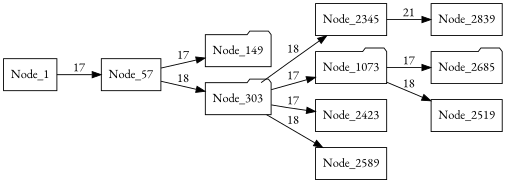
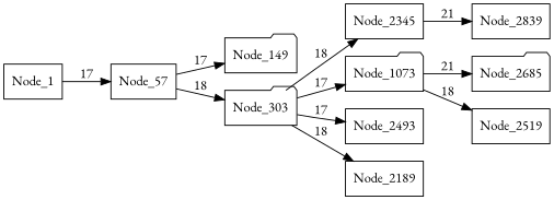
  digraph {
    fontname="EB Garamond"
    rankdir=LR
    node [fontname="EB Garamond" shape=box]
    edge [fontname="EB Garamond"]
    Node_1
    Node_57
    Node_149 [shape=folder]
    Node_303 [shape=folder]
    Node_2345
    Node_2839
    n7 [label=Node_1073 shape=folder]
-   Node_2493 [label=Node_2423]
-   Node_2589
+   Node_2493
+   Node_2589 [label=Node_2189]
    Node_2685 [shape=folder]
    n11 [label=Node_2519]
    Node_1 -> Node_57 [label=17]
    Node_57 -> Node_149 [label=17]
    Node_57 -> Node_303 [label=18]
    Node_303 -> Node_2345 [label=18]
    Node_303 -> n7 [label=17]
    Node_303 -> Node_2493 [label=17]
    Node_303 -> Node_2589 [label=18]
    Node_2345 -> Node_2839 [label=21]
-   n7 -> Node_2685 [label=17]
+   n7 -> Node_2685 [label=21]
    n7 -> n11 [label=18]
  }
